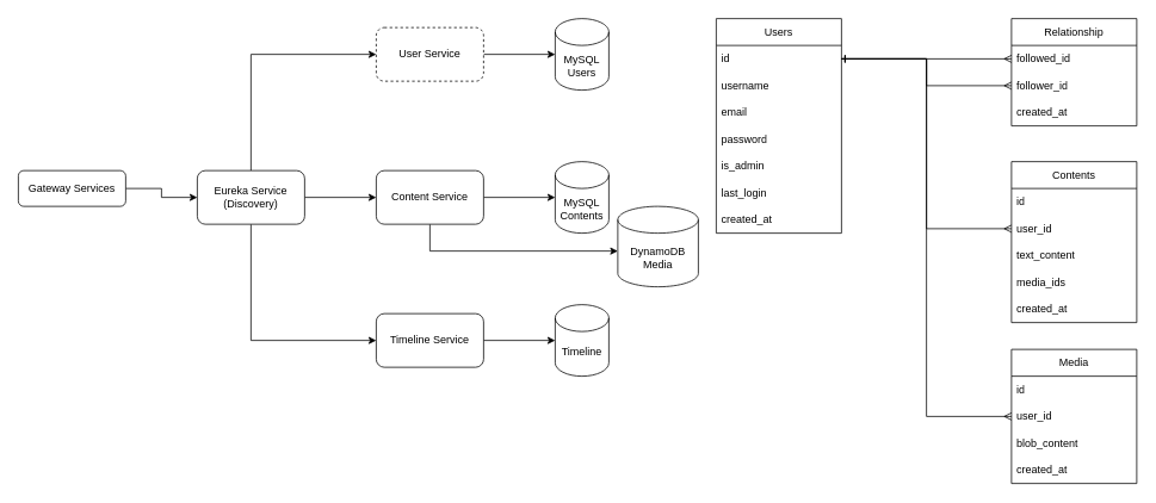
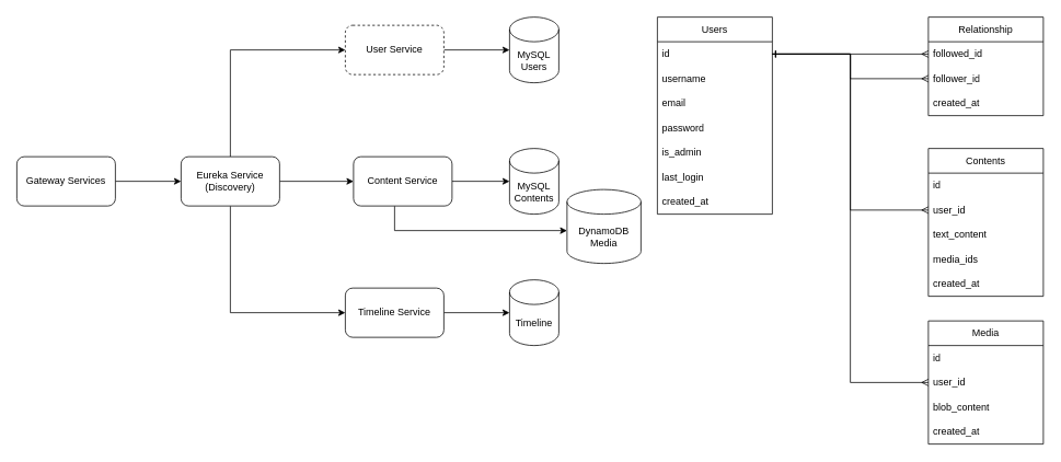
  <mxCell id="0" />
  <mxCell id="1" parent="0" />
  <mxCell id="2" value="" style="edgeStyle=orthogonalEdgeStyle;rounded=0;orthogonalLoop=1;jettySize=auto;html=1;" edge="1" parent="1" source="3" target="7"><mxGeometry relative="1" as="geometry" /></mxCell>
- <mxCell id="3" value="Gateway Services" style="rounded=1;whiteSpace=wrap;html=1;" vertex="1" parent="1"><mxGeometry x="20" y="190" width="120" height="40" as="geometry" /></mxCell>
+ <mxCell id="3" value="Gateway Services" style="rounded=1;whiteSpace=wrap;html=1;" vertex="1" parent="1"><mxGeometry x="20" y="190" width="120" height="60" as="geometry" /></mxCell>
  <mxCell id="4" value="" style="edgeStyle=orthogonalEdgeStyle;rounded=0;orthogonalLoop=1;jettySize=auto;html=1;" edge="1" parent="1" source="7" target="9"><mxGeometry relative="1" as="geometry"><Array as="points"><mxPoint x="280" y="60" /></Array></mxGeometry></mxCell>
  <mxCell id="5" value="" style="edgeStyle=orthogonalEdgeStyle;rounded=0;orthogonalLoop=1;jettySize=auto;html=1;" edge="1" parent="1" source="7" target="12"><mxGeometry relative="1" as="geometry" /></mxCell>
  <mxCell id="6" value="" style="edgeStyle=orthogonalEdgeStyle;rounded=0;orthogonalLoop=1;jettySize=auto;html=1;" edge="1" parent="1" source="7" target="14"><mxGeometry relative="1" as="geometry"><Array as="points"><mxPoint x="280" y="380" /></Array></mxGeometry></mxCell>
  <mxCell id="7" value="Eureka Service (Discovery)" style="rounded=1;whiteSpace=wrap;html=1;" vertex="1" parent="1"><mxGeometry x="220" y="190" width="120" height="60" as="geometry" /></mxCell>
  <mxCell id="8" value="" style="edgeStyle=orthogonalEdgeStyle;rounded=0;orthogonalLoop=1;jettySize=auto;html=1;" edge="1" parent="1" source="9" target="15"><mxGeometry relative="1" as="geometry" /></mxCell>
  <mxCell id="9" value="User Service" style="rounded=1;whiteSpace=wrap;html=1;dashed=1;" vertex="1" parent="1"><mxGeometry x="420" y="30" width="120" height="60" as="geometry" /></mxCell>
  <mxCell id="10" value="" style="edgeStyle=orthogonalEdgeStyle;rounded=0;orthogonalLoop=1;jettySize=auto;html=1;" edge="1" parent="1" source="12" target="16"><mxGeometry relative="1" as="geometry" /></mxCell>
  <mxCell id="11" style="edgeStyle=orthogonalEdgeStyle;rounded=0;orthogonalLoop=1;jettySize=auto;html=1;" edge="1" parent="1" source="12" target="32"><mxGeometry relative="1" as="geometry"><Array as="points"><mxPoint x="480" y="280" /></Array></mxGeometry></mxCell>
- <mxCell id="12" value="Content Service" style="rounded=1;whiteSpace=wrap;html=1;" vertex="1" parent="1"><mxGeometry x="420" y="190" width="120" height="60" as="geometry" /></mxCell>
+ <mxCell id="12" value="Content Service" style="rounded=1;whiteSpace=wrap;html=1;" vertex="1" parent="1"><mxGeometry x="430" y="190" width="120" height="60" as="geometry" /></mxCell>
  <mxCell id="13" value="" style="edgeStyle=orthogonalEdgeStyle;rounded=0;orthogonalLoop=1;jettySize=auto;html=1;" edge="1" parent="1" source="14" target="17"><mxGeometry relative="1" as="geometry" /></mxCell>
  <mxCell id="14" value="Timeline Service" style="rounded=1;whiteSpace=wrap;html=1;" vertex="1" parent="1"><mxGeometry x="420" y="350" width="120" height="60" as="geometry" /></mxCell>
  <mxCell id="15" value="&lt;div&gt;MySQL&lt;/div&gt;Users" style="shape=cylinder3;whiteSpace=wrap;html=1;boundedLbl=1;backgroundOutline=1;size=15;" vertex="1" parent="1"><mxGeometry x="620" y="20" width="60" height="80" as="geometry" /></mxCell>
  <mxCell id="16" value="&lt;div&gt;MySQL&lt;/div&gt;Contents" style="shape=cylinder3;whiteSpace=wrap;html=1;boundedLbl=1;backgroundOutline=1;size=15;" vertex="1" parent="1"><mxGeometry x="620" y="180" width="60" height="80" as="geometry" /></mxCell>
  <mxCell id="17" value="Timeline" style="shape=cylinder3;whiteSpace=wrap;html=1;boundedLbl=1;backgroundOutline=1;size=15;" vertex="1" parent="1"><mxGeometry x="620" y="340" width="60" height="80" as="geometry" /></mxCell>
  <mxCell id="18" value="Users" style="swimlane;fontStyle=0;childLayout=stackLayout;horizontal=1;startSize=30;horizontalStack=0;resizeParent=1;resizeParentMax=0;resizeLast=0;collapsible=1;marginBottom=0;whiteSpace=wrap;html=1;" vertex="1" parent="1"><mxGeometry x="800" y="20" width="140" height="240" as="geometry" /></mxCell>
  <mxCell id="19" value="id" style="text;strokeColor=none;fillColor=none;align=left;verticalAlign=middle;spacingLeft=4;spacingRight=4;overflow=hidden;points=[[0,0.5],[1,0.5]];portConstraint=eastwest;rotatable=0;whiteSpace=wrap;html=1;" vertex="1" parent="18"><mxGeometry y="30" width="140" height="30" as="geometry" /></mxCell>
  <mxCell id="20" value="username" style="text;strokeColor=none;fillColor=none;align=left;verticalAlign=middle;spacingLeft=4;spacingRight=4;overflow=hidden;points=[[0,0.5],[1,0.5]];portConstraint=eastwest;rotatable=0;whiteSpace=wrap;html=1;" vertex="1" parent="18"><mxGeometry y="60" width="140" height="30" as="geometry" /></mxCell>
  <mxCell id="21" value="email" style="text;strokeColor=none;fillColor=none;align=left;verticalAlign=middle;spacingLeft=4;spacingRight=4;overflow=hidden;points=[[0,0.5],[1,0.5]];portConstraint=eastwest;rotatable=0;whiteSpace=wrap;html=1;" vertex="1" parent="18"><mxGeometry y="90" width="140" height="30" as="geometry" /></mxCell>
  <mxCell id="22" value="password" style="text;strokeColor=none;fillColor=none;align=left;verticalAlign=middle;spacingLeft=4;spacingRight=4;overflow=hidden;points=[[0,0.5],[1,0.5]];portConstraint=eastwest;rotatable=0;whiteSpace=wrap;html=1;" vertex="1" parent="18"><mxGeometry y="120" width="140" height="30" as="geometry" /></mxCell>
  <mxCell id="23" value="is_admin" style="text;strokeColor=none;fillColor=none;align=left;verticalAlign=middle;spacingLeft=4;spacingRight=4;overflow=hidden;points=[[0,0.5],[1,0.5]];portConstraint=eastwest;rotatable=0;whiteSpace=wrap;html=1;" vertex="1" parent="18"><mxGeometry y="150" width="140" height="30" as="geometry" /></mxCell>
  <mxCell id="24" value="last_login" style="text;strokeColor=none;fillColor=none;align=left;verticalAlign=middle;spacingLeft=4;spacingRight=4;overflow=hidden;points=[[0,0.5],[1,0.5]];portConstraint=eastwest;rotatable=0;whiteSpace=wrap;html=1;" vertex="1" parent="18"><mxGeometry y="180" width="140" height="30" as="geometry" /></mxCell>
  <mxCell id="25" value="created_at" style="text;strokeColor=none;fillColor=none;align=left;verticalAlign=middle;spacingLeft=4;spacingRight=4;overflow=hidden;points=[[0,0.5],[1,0.5]];portConstraint=eastwest;rotatable=0;whiteSpace=wrap;html=1;" vertex="1" parent="18"><mxGeometry y="210" width="140" height="30" as="geometry" /></mxCell>
  <mxCell id="26" value="Contents" style="swimlane;fontStyle=0;childLayout=stackLayout;horizontal=1;startSize=30;horizontalStack=0;resizeParent=1;resizeParentMax=0;resizeLast=0;collapsible=1;marginBottom=0;whiteSpace=wrap;html=1;" vertex="1" parent="1"><mxGeometry x="1130" y="180" width="140" height="180" as="geometry" /></mxCell>
  <mxCell id="27" value="id" style="text;strokeColor=none;fillColor=none;align=left;verticalAlign=middle;spacingLeft=4;spacingRight=4;overflow=hidden;points=[[0,0.5],[1,0.5]];portConstraint=eastwest;rotatable=0;whiteSpace=wrap;html=1;" vertex="1" parent="26"><mxGeometry y="30" width="140" height="30" as="geometry" /></mxCell>
  <mxCell id="28" value="user_id" style="text;strokeColor=none;fillColor=none;align=left;verticalAlign=middle;spacingLeft=4;spacingRight=4;overflow=hidden;points=[[0,0.5],[1,0.5]];portConstraint=eastwest;rotatable=0;whiteSpace=wrap;html=1;" vertex="1" parent="26"><mxGeometry y="60" width="140" height="30" as="geometry" /></mxCell>
  <mxCell id="29" value="text_content" style="text;strokeColor=none;fillColor=none;align=left;verticalAlign=middle;spacingLeft=4;spacingRight=4;overflow=hidden;points=[[0,0.5],[1,0.5]];portConstraint=eastwest;rotatable=0;whiteSpace=wrap;html=1;" vertex="1" parent="26"><mxGeometry y="90" width="140" height="30" as="geometry" /></mxCell>
  <mxCell id="30" value="media_ids" style="text;strokeColor=none;fillColor=none;align=left;verticalAlign=middle;spacingLeft=4;spacingRight=4;overflow=hidden;points=[[0,0.5],[1,0.5]];portConstraint=eastwest;rotatable=0;whiteSpace=wrap;html=1;" vertex="1" parent="26"><mxGeometry y="120" width="140" height="30" as="geometry" /></mxCell>
  <mxCell id="31" value="created_at" style="text;strokeColor=none;fillColor=none;align=left;verticalAlign=middle;spacingLeft=4;spacingRight=4;overflow=hidden;points=[[0,0.5],[1,0.5]];portConstraint=eastwest;rotatable=0;whiteSpace=wrap;html=1;" vertex="1" parent="26"><mxGeometry y="150" width="140" height="30" as="geometry" /></mxCell>
  <mxCell id="32" value="DynamoDB Media" style="shape=cylinder3;whiteSpace=wrap;html=1;boundedLbl=1;backgroundOutline=1;size=15;" vertex="1" parent="1"><mxGeometry x="690" y="230" width="90" height="90" as="geometry" /></mxCell>
  <mxCell id="33" value="Media" style="swimlane;fontStyle=0;childLayout=stackLayout;horizontal=1;startSize=30;horizontalStack=0;resizeParent=1;resizeParentMax=0;resizeLast=0;collapsible=1;marginBottom=0;whiteSpace=wrap;html=1;" vertex="1" parent="1"><mxGeometry x="1130" y="390" width="140" height="150" as="geometry" /></mxCell>
  <mxCell id="34" value="id" style="text;strokeColor=none;fillColor=none;align=left;verticalAlign=middle;spacingLeft=4;spacingRight=4;overflow=hidden;points=[[0,0.5],[1,0.5]];portConstraint=eastwest;rotatable=0;whiteSpace=wrap;html=1;" vertex="1" parent="33"><mxGeometry y="30" width="140" height="30" as="geometry" /></mxCell>
  <mxCell id="35" value="user_id" style="text;strokeColor=none;fillColor=none;align=left;verticalAlign=middle;spacingLeft=4;spacingRight=4;overflow=hidden;points=[[0,0.5],[1,0.5]];portConstraint=eastwest;rotatable=0;whiteSpace=wrap;html=1;" vertex="1" parent="33"><mxGeometry y="60" width="140" height="30" as="geometry" /></mxCell>
  <mxCell id="36" value="blob_content" style="text;strokeColor=none;fillColor=none;align=left;verticalAlign=middle;spacingLeft=4;spacingRight=4;overflow=hidden;points=[[0,0.5],[1,0.5]];portConstraint=eastwest;rotatable=0;whiteSpace=wrap;html=1;" vertex="1" parent="33"><mxGeometry y="90" width="140" height="30" as="geometry" /></mxCell>
  <mxCell id="37" value="created_at" style="text;strokeColor=none;fillColor=none;align=left;verticalAlign=middle;spacingLeft=4;spacingRight=4;overflow=hidden;points=[[0,0.5],[1,0.5]];portConstraint=eastwest;rotatable=0;whiteSpace=wrap;html=1;" vertex="1" parent="33"><mxGeometry y="120" width="140" height="30" as="geometry" /></mxCell>
  <mxCell id="38" value="Relationship" style="swimlane;fontStyle=0;childLayout=stackLayout;horizontal=1;startSize=30;horizontalStack=0;resizeParent=1;resizeParentMax=0;resizeLast=0;collapsible=1;marginBottom=0;whiteSpace=wrap;html=1;" vertex="1" parent="1"><mxGeometry x="1130" y="20" width="140" height="120" as="geometry" /></mxCell>
  <mxCell id="39" value="followed_id" style="text;strokeColor=none;fillColor=none;align=left;verticalAlign=middle;spacingLeft=4;spacingRight=4;overflow=hidden;points=[[0,0.5],[1,0.5]];portConstraint=eastwest;rotatable=0;whiteSpace=wrap;html=1;" vertex="1" parent="38"><mxGeometry y="30" width="140" height="30" as="geometry" /></mxCell>
  <mxCell id="40" value="&lt;div&gt;follower_id&lt;/div&gt;" style="text;strokeColor=none;fillColor=none;align=left;verticalAlign=middle;spacingLeft=4;spacingRight=4;overflow=hidden;points=[[0,0.5],[1,0.5]];portConstraint=eastwest;rotatable=0;whiteSpace=wrap;html=1;" vertex="1" parent="38"><mxGeometry y="60" width="140" height="30" as="geometry" /></mxCell>
  <mxCell id="41" value="created_at" style="text;strokeColor=none;fillColor=none;align=left;verticalAlign=middle;spacingLeft=4;spacingRight=4;overflow=hidden;points=[[0,0.5],[1,0.5]];portConstraint=eastwest;rotatable=0;whiteSpace=wrap;html=1;" vertex="1" parent="38"><mxGeometry y="90" width="140" height="30" as="geometry" /></mxCell>
  <mxCell id="42" style="edgeStyle=orthogonalEdgeStyle;rounded=0;orthogonalLoop=1;jettySize=auto;html=1;entryX=1;entryY=0.5;entryDx=0;entryDy=0;startArrow=ERmany;startFill=0;endArrow=ERone;endFill=0;" edge="1" parent="1" source="40" target="19"><mxGeometry relative="1" as="geometry" /></mxCell>
  <mxCell id="43" style="edgeStyle=orthogonalEdgeStyle;rounded=0;orthogonalLoop=1;jettySize=auto;html=1;entryX=1;entryY=0.5;entryDx=0;entryDy=0;startArrow=ERmany;startFill=0;endArrow=ERone;endFill=0;" edge="1" parent="1" source="39" target="19"><mxGeometry relative="1" as="geometry"><mxPoint x="1145" y="150" as="sourcePoint" /><mxPoint x="955" y="120" as="targetPoint" /></mxGeometry></mxCell>
  <mxCell id="44" style="edgeStyle=orthogonalEdgeStyle;rounded=0;orthogonalLoop=1;jettySize=auto;html=1;entryX=1;entryY=0.5;entryDx=0;entryDy=0;startArrow=ERmany;startFill=0;endArrow=ERone;endFill=0;" edge="1" parent="1" source="28" target="19"><mxGeometry relative="1" as="geometry"><mxPoint x="1140" y="75" as="sourcePoint" /><mxPoint x="950" y="75" as="targetPoint" /></mxGeometry></mxCell>
  <mxCell id="45" style="edgeStyle=orthogonalEdgeStyle;rounded=0;orthogonalLoop=1;jettySize=auto;html=1;startArrow=ERmany;startFill=0;endArrow=ERone;endFill=0;" edge="1" parent="1" source="35" target="19"><mxGeometry relative="1" as="geometry"><mxPoint x="1140" y="265" as="sourcePoint" /><mxPoint x="950" y="75" as="targetPoint" /></mxGeometry></mxCell>
